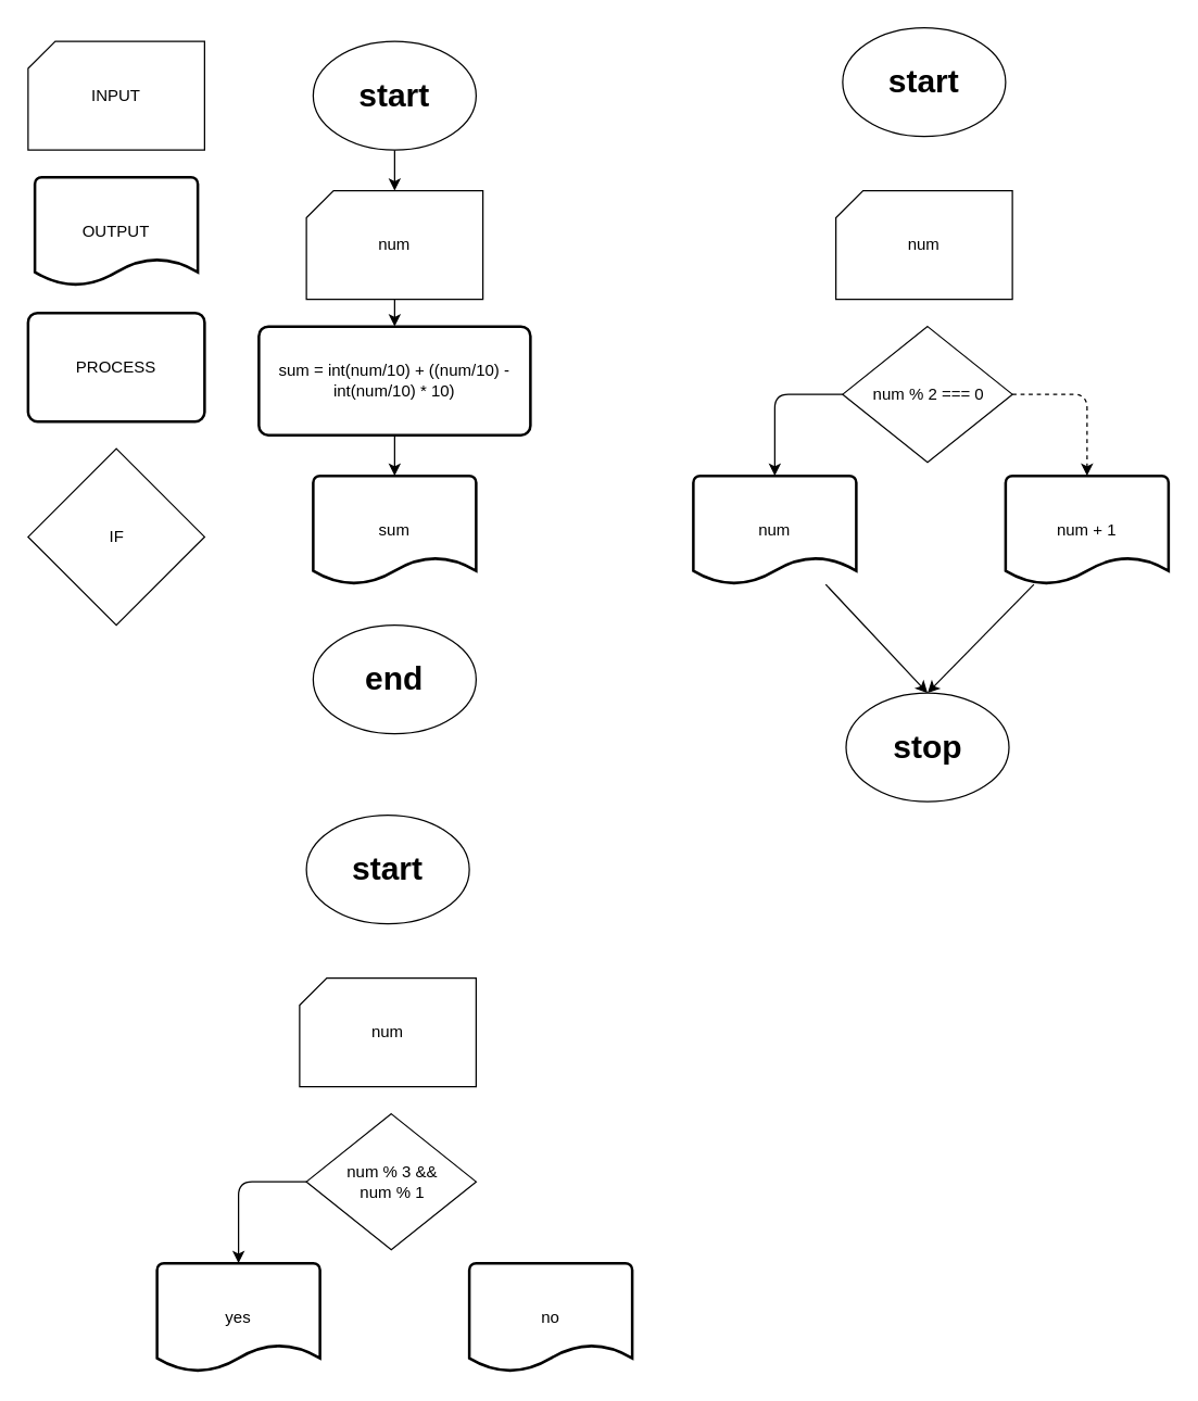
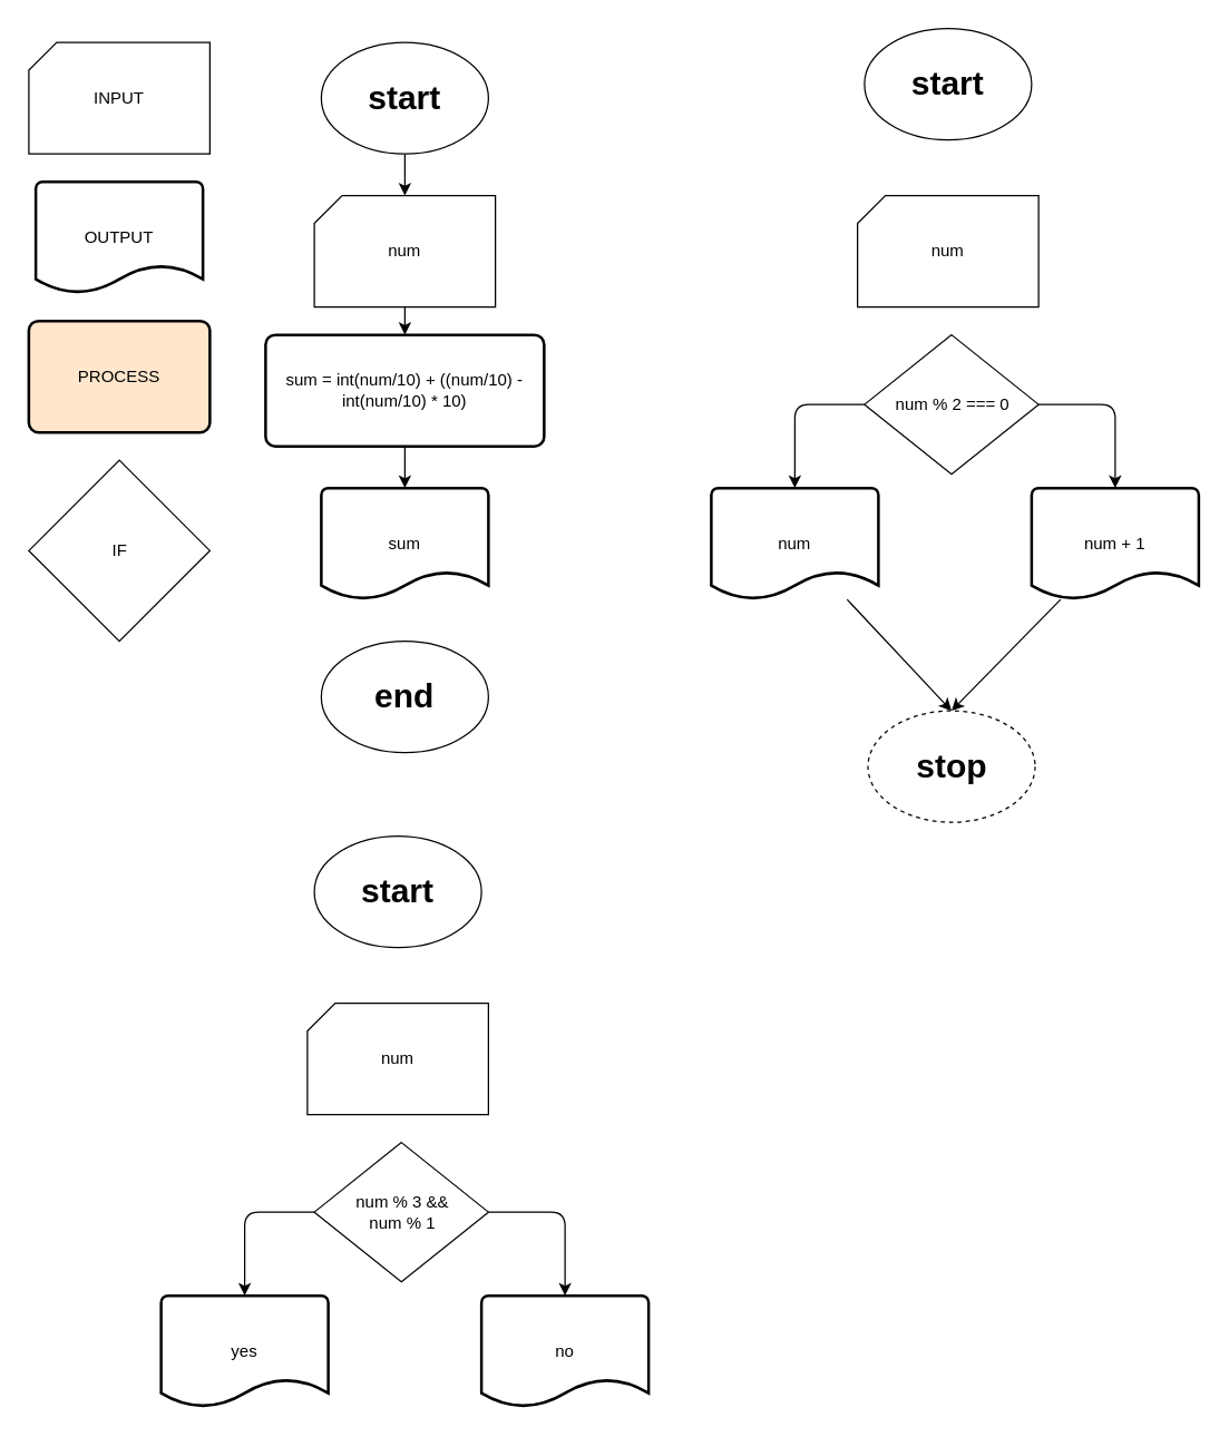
  <mxCell id="0" />
  <mxCell id="1" parent="0" />
  <mxCell id="2" value="&lt;h1&gt;start&lt;/h1&gt;" style="ellipse;whiteSpace=wrap;html=1;" vertex="1" parent="1"><mxGeometry x="620" width="120" height="80" as="geometry" y="20" /></mxCell>
  <mxCell id="3" value="INPUT" style="shape=card;whiteSpace=wrap;html=1;size=20;" vertex="1" parent="1"><mxGeometry x="20" y="30" width="130" height="80" as="geometry" /></mxCell>
  <mxCell id="4" value="OUTPUT" style="strokeWidth=2;html=1;shape=mxgraph.flowchart.document2;whiteSpace=wrap;size=0.25;" vertex="1" parent="1"><mxGeometry x="25" y="130" width="120" height="80" as="geometry" /></mxCell>
- <mxCell id="5" value="PROCESS" style="rounded=1;whiteSpace=wrap;html=1;absoluteArcSize=1;arcSize=14;strokeWidth=2;" vertex="1" parent="1"><mxGeometry x="20" y="230" width="130" height="80" as="geometry" /></mxCell>
+ <mxCell id="5" value="PROCESS" style="rounded=1;whiteSpace=wrap;html=1;absoluteArcSize=1;arcSize=14;strokeWidth=2;fillColor=#ffe6cc;" vertex="1" parent="1"><mxGeometry x="20" y="230" width="130" height="80" as="geometry" /></mxCell>
  <mxCell id="6" value="&lt;h1&gt;end&lt;/h1&gt;" style="ellipse;whiteSpace=wrap;html=1;" vertex="1" parent="1"><mxGeometry x="230" y="460" width="120" height="80" as="geometry" /></mxCell>
  <mxCell id="7" style="edgeStyle=none;html=1;entryX=0.5;entryY=0;entryDx=0;entryDy=0;" edge="1" parent="1" source="8" target="11"><mxGeometry relative="1" as="geometry" /></mxCell>
  <mxCell id="8" value="num" style="shape=card;whiteSpace=wrap;html=1;size=20;" vertex="1" parent="1"><mxGeometry x="225" y="140" width="130" height="80" as="geometry" /></mxCell>
  <mxCell id="9" value="sum" style="strokeWidth=2;html=1;shape=mxgraph.flowchart.document2;whiteSpace=wrap;size=0.25;" vertex="1" parent="1"><mxGeometry x="230" y="350" width="120" height="80" as="geometry" /></mxCell>
  <mxCell id="10" style="edgeStyle=none;html=1;entryX=0.5;entryY=0;entryDx=0;entryDy=0;entryPerimeter=0;" edge="1" parent="1" source="11" target="9"><mxGeometry relative="1" as="geometry" /></mxCell>
  <mxCell id="11" value="sum = int(num/10) + ((num/10) - int(num/10) * 10)" style="rounded=1;whiteSpace=wrap;html=1;absoluteArcSize=1;arcSize=14;strokeWidth=2;" vertex="1" parent="1"><mxGeometry x="190" y="240" width="200" height="80" as="geometry" /></mxCell>
  <mxCell id="12" style="edgeStyle=none;html=1;" edge="1" parent="1" source="13"><mxGeometry relative="1" as="geometry"><mxPoint x="290" y="140" as="targetPoint" /></mxGeometry></mxCell>
  <mxCell id="13" value="&lt;h1&gt;start&lt;/h1&gt;" style="ellipse;whiteSpace=wrap;html=1;" vertex="1" parent="1"><mxGeometry x="230" y="30" width="120" height="80" as="geometry" /></mxCell>
  <mxCell id="14" value="IF" style="shape=rhombus;html=1;dashed=0;whitespace=wrap;perimeter=rhombusPerimeter;" vertex="1" parent="1"><mxGeometry x="20" y="330" width="130" height="130" as="geometry" /></mxCell>
  <mxCell id="15" value="num" style="shape=card;whiteSpace=wrap;html=1;size=20;" vertex="1" parent="1"><mxGeometry x="615" y="140" width="130" height="80" as="geometry" /></mxCell>
- <mxCell id="16" style="edgeStyle=none;html=1;exitX=1;exitY=0.5;exitDx=0;exitDy=0;entryX=0.5;entryY=0;entryDx=0;entryDy=0;entryPerimeter=0;dashed=1;" edge="1" parent="1" source="18" target="20"><mxGeometry relative="1" as="geometry"><Array as="points"><mxPoint x="800" y="290" /></Array></mxGeometry></mxCell>
+ <mxCell id="16" style="edgeStyle=none;html=1;exitX=1;exitY=0.5;exitDx=0;exitDy=0;entryX=0.5;entryY=0;entryDx=0;entryDy=0;entryPerimeter=0;" edge="1" parent="1" source="18" target="20"><mxGeometry relative="1" as="geometry"><Array as="points"><mxPoint x="800" y="290" /></Array></mxGeometry></mxCell>
  <mxCell id="17" style="edgeStyle=none;html=1;exitX=0;exitY=0.5;exitDx=0;exitDy=0;entryX=0.5;entryY=0;entryDx=0;entryDy=0;entryPerimeter=0;" edge="1" parent="1" source="18" target="22"><mxGeometry relative="1" as="geometry"><Array as="points"><mxPoint x="570" y="290" /></Array></mxGeometry></mxCell>
  <mxCell id="18" value="num % 2 === 0" style="shape=rhombus;html=1;dashed=0;whitespace=wrap;perimeter=rhombusPerimeter;" vertex="1" parent="1"><mxGeometry x="620" y="240" width="125" height="100" as="geometry" /></mxCell>
  <mxCell id="19" style="edgeStyle=none;html=1;entryX=0.5;entryY=0;entryDx=0;entryDy=0;" edge="1" parent="1" source="20" target="30"><mxGeometry relative="1" as="geometry"><mxPoint x="680" y="500" as="targetPoint" /></mxGeometry></mxCell>
  <mxCell id="20" value="num + 1" style="strokeWidth=2;html=1;shape=mxgraph.flowchart.document2;whiteSpace=wrap;size=0.25;" vertex="1" parent="1"><mxGeometry x="740" y="350" width="120" height="80" as="geometry" /></mxCell>
  <mxCell id="21" style="edgeStyle=none;html=1;entryX=0.5;entryY=0;entryDx=0;entryDy=0;" edge="1" parent="1" source="22" target="30"><mxGeometry relative="1" as="geometry"><mxPoint x="680" y="500" as="targetPoint" /></mxGeometry></mxCell>
  <mxCell id="22" value="num" style="strokeWidth=2;html=1;shape=mxgraph.flowchart.document2;whiteSpace=wrap;size=0.25;" vertex="1" parent="1"><mxGeometry x="510" y="350" width="120" height="80" as="geometry" /></mxCell>
  <mxCell id="23" value="&lt;h1&gt;start&lt;/h1&gt;" style="ellipse;whiteSpace=wrap;html=1;" vertex="1" parent="1"><mxGeometry x="225" y="600" width="120" height="80" as="geometry" /></mxCell>
  <mxCell id="24" value="num" style="shape=card;whiteSpace=wrap;html=1;size=20;" vertex="1" parent="1"><mxGeometry x="220" y="720" width="130" height="80" as="geometry" /></mxCell>
+ <mxCell id="25" style="edgeStyle=none;html=1;exitX=1;exitY=0.5;exitDx=0;exitDy=0;entryX=0.5;entryY=0;entryDx=0;entryDy=0;entryPerimeter=0;" edge="1" parent="1" source="27" target="28"><mxGeometry relative="1" as="geometry"><Array as="points"><mxPoint x="405" y="870" /></Array></mxGeometry></mxCell>
  <mxCell id="26" style="edgeStyle=none;html=1;exitX=0;exitY=0.5;exitDx=0;exitDy=0;entryX=0.5;entryY=0;entryDx=0;entryDy=0;entryPerimeter=0;" edge="1" parent="1" source="27" target="29"><mxGeometry relative="1" as="geometry"><Array as="points"><mxPoint x="175" y="870" /></Array></mxGeometry></mxCell>
  <mxCell id="27" value="num % 3 &amp;amp;&amp;amp;&lt;br&gt;num % 1" style="shape=rhombus;html=1;dashed=0;whitespace=wrap;perimeter=rhombusPerimeter;" vertex="1" parent="1"><mxGeometry x="225" y="820" width="125" height="100" as="geometry" /></mxCell>
  <mxCell id="28" value="no" style="strokeWidth=2;html=1;shape=mxgraph.flowchart.document2;whiteSpace=wrap;size=0.25;" vertex="1" parent="1"><mxGeometry x="345" y="930" width="120" height="80" as="geometry" /></mxCell>
  <mxCell id="29" value="yes" style="strokeWidth=2;html=1;shape=mxgraph.flowchart.document2;whiteSpace=wrap;size=0.25;" vertex="1" parent="1"><mxGeometry x="115" y="930" width="120" height="80" as="geometry" /></mxCell>
- <mxCell id="30" value="&lt;h1&gt;stop&lt;/h1&gt;" style="ellipse;whiteSpace=wrap;html=1;" vertex="1" parent="1"><mxGeometry x="622.5" y="510" width="120" height="80" as="geometry" /></mxCell>
+ <mxCell id="30" value="&lt;h1&gt;stop&lt;/h1&gt;" style="ellipse;whiteSpace=wrap;html=1;dashed=1;" vertex="1" parent="1"><mxGeometry x="622.5" y="510" width="120" height="80" as="geometry" /></mxCell>
